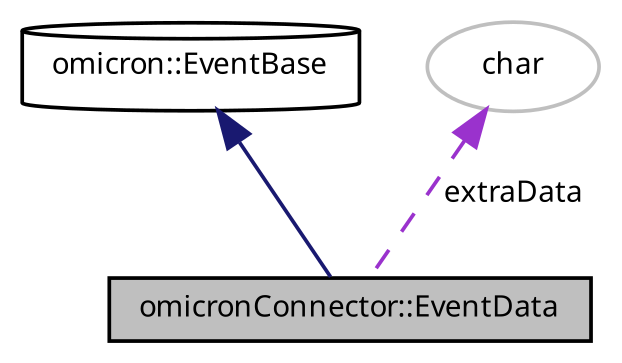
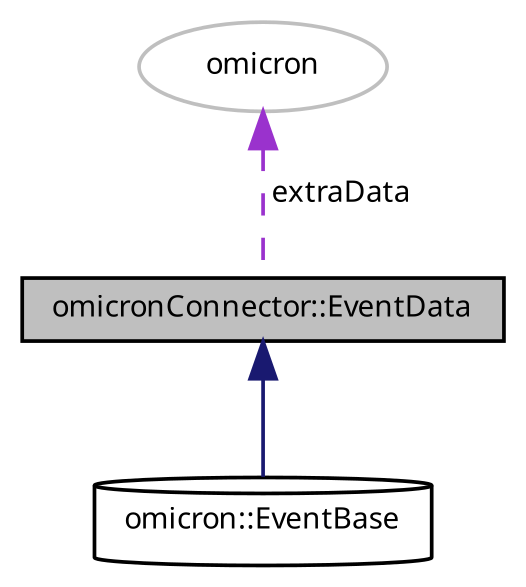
  digraph {
    node [color=black fontname="FreeSans.ttf" fontsize=8]
    edge [dir=back fontname="FreeSans.ttf" fontsize=8 labelfontname="FreeSans.ttf" labelfontsize=8]
    n1 [fillcolor=grey75 fontcolor=black height=0.2 label="omicronConnector::EventData" shape=box style=filled width=0.4]
    n2 [height=0.2 label="omicron::EventBase" shape=cylinder width=0.4]
-   n3 [color=grey75 height=0.2 label=char shape=ellipse width=0.4]
-   n2 -> n1 [color=midnightblue style=solid]
+   n3 [color=grey75 height=0.2 label=omicron shape=ellipse width=0.4]
+   n1 -> n2 [color=midnightblue style=solid]
    n3 -> n1 [color=darkorchid3 label=" extraData" style=dashed]
  }
